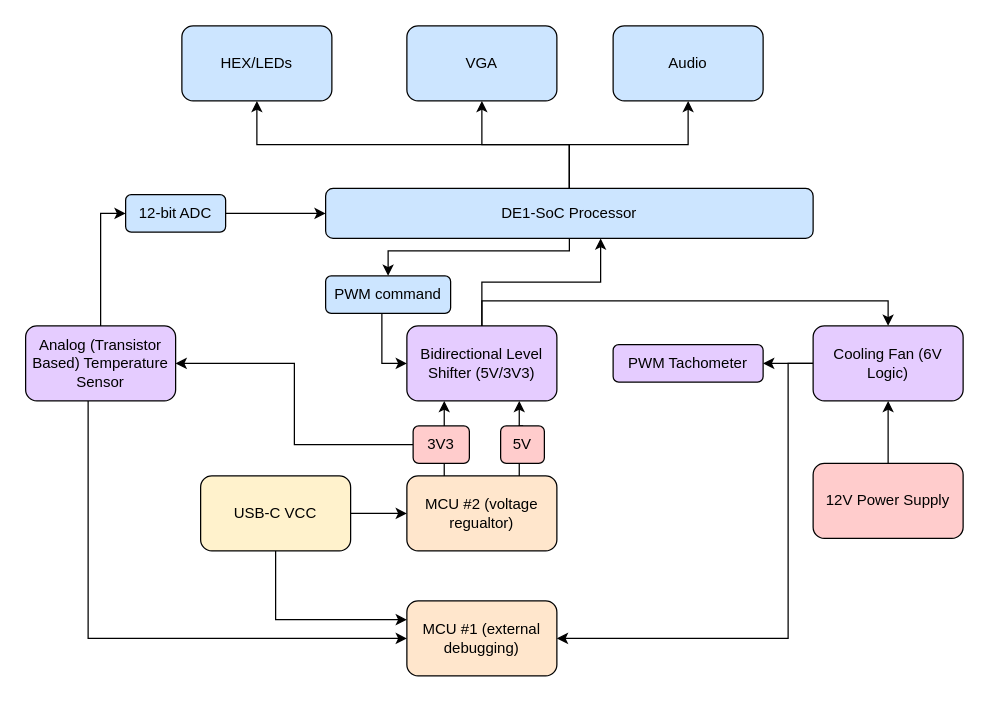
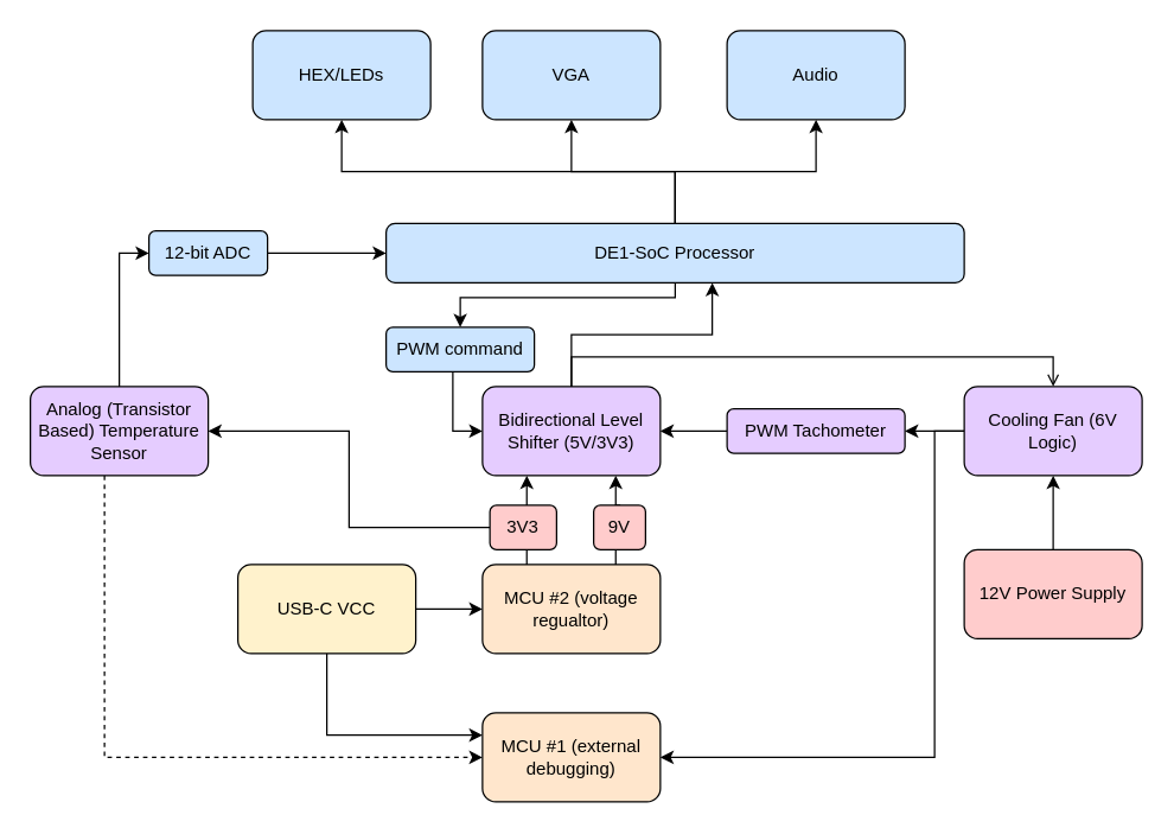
  <mxCell id="0" />
  <mxCell id="1" parent="0" />
  <mxCell id="2" style="edgeStyle=orthogonalEdgeStyle;rounded=0;orthogonalLoop=1;jettySize=auto;html=1;entryX=0.5;entryY=1;entryDx=0;entryDy=0;" parent="1" source="6" target="19" edge="1"><mxGeometry relative="1" as="geometry" /></mxCell>
  <mxCell id="3" style="edgeStyle=orthogonalEdgeStyle;rounded=0;orthogonalLoop=1;jettySize=auto;html=1;entryX=0.5;entryY=1;entryDx=0;entryDy=0;" parent="1" source="6" target="18" edge="1"><mxGeometry relative="1" as="geometry" /></mxCell>
  <mxCell id="4" style="edgeStyle=orthogonalEdgeStyle;rounded=0;orthogonalLoop=1;jettySize=auto;html=1;entryX=0.5;entryY=1;entryDx=0;entryDy=0;" parent="1" source="6" target="20" edge="1"><mxGeometry relative="1" as="geometry" /></mxCell>
  <mxCell id="5" style="edgeStyle=orthogonalEdgeStyle;rounded=0;orthogonalLoop=1;jettySize=auto;html=1;entryX=0.5;entryY=0;entryDx=0;entryDy=0;" parent="1" source="6" target="35" edge="1"><mxGeometry relative="1" as="geometry"><Array as="points"><mxPoint x="455" y="200" /><mxPoint x="310" y="200" /></Array></mxGeometry></mxCell>
  <mxCell id="6" value="DE1-SoC Processor" style="rounded=1;whiteSpace=wrap;html=1;fillColor=#CCE5FF;" parent="1" vertex="1"><mxGeometry x="260" y="150" width="390" height="40" as="geometry" /></mxCell>
  <mxCell id="7" value="MCU #2 (voltage regualtor)" style="rounded=1;whiteSpace=wrap;html=1;fillColor=#FFE6CC;" parent="1" vertex="1"><mxGeometry x="325" y="380" width="120" height="60" as="geometry" /></mxCell>
  <mxCell id="8" value="MCU #1 (external debugging)" style="rounded=1;whiteSpace=wrap;html=1;fillColor=#FFE6CC;" parent="1" vertex="1"><mxGeometry x="325" y="480" width="120" height="60" as="geometry" /></mxCell>
  <mxCell id="9" value="" style="edgeStyle=orthogonalEdgeStyle;rounded=0;orthogonalLoop=1;jettySize=auto;html=1;" parent="1" source="11" target="37" edge="1"><mxGeometry relative="1" as="geometry" /></mxCell>
  <mxCell id="10" style="edgeStyle=orthogonalEdgeStyle;rounded=0;orthogonalLoop=1;jettySize=auto;html=1;entryX=1;entryY=0.5;entryDx=0;entryDy=0;" parent="1" source="11" target="8" edge="1"><mxGeometry relative="1" as="geometry"><Array as="points"><mxPoint x="630" y="290" /><mxPoint x="630" y="510" /></Array></mxGeometry></mxCell>
  <mxCell id="11" value="Cooling Fan (6V Logic)" style="rounded=1;whiteSpace=wrap;html=1;fillColor=#E5CCFF;" parent="1" vertex="1"><mxGeometry x="650" y="260" width="120" height="60" as="geometry" /></mxCell>
- <mxCell id="12" style="edgeStyle=orthogonalEdgeStyle;rounded=0;orthogonalLoop=1;jettySize=auto;html=1;entryX=0;entryY=0.5;entryDx=0;entryDy=0;" parent="1" source="14" target="8" edge="1"><mxGeometry relative="1" as="geometry"><Array as="points"><mxPoint x="70" y="510" /></Array></mxGeometry></mxCell>
+ <mxCell id="12" style="edgeStyle=orthogonalEdgeStyle;rounded=0;orthogonalLoop=1;jettySize=auto;html=1;entryX=0;entryY=0.5;entryDx=0;entryDy=0;dashed=1;" parent="1" source="14" target="8" edge="1"><mxGeometry relative="1" as="geometry"><Array as="points"><mxPoint x="70" y="510" /></Array></mxGeometry></mxCell>
  <mxCell id="13" style="edgeStyle=orthogonalEdgeStyle;rounded=0;orthogonalLoop=1;jettySize=auto;html=1;entryX=0;entryY=0.5;entryDx=0;entryDy=0;" parent="1" source="14" target="31" edge="1"><mxGeometry relative="1" as="geometry" /></mxCell>
  <mxCell id="14" value="Analog (Transistor Based) Temperature Sensor" style="rounded=1;whiteSpace=wrap;html=1;fillColor=#E5CCFF;" parent="1" vertex="1"><mxGeometry x="20" y="260" width="120" height="60" as="geometry" /></mxCell>
- <mxCell id="15" style="edgeStyle=orthogonalEdgeStyle;rounded=0;orthogonalLoop=1;jettySize=auto;html=1;" parent="1" source="17" target="11" edge="1"><mxGeometry relative="1" as="geometry"><Array as="points"><mxPoint x="385" y="240" /><mxPoint x="710" y="240" /></Array></mxGeometry></mxCell>
+ <mxCell id="15" style="edgeStyle=orthogonalEdgeStyle;rounded=0;orthogonalLoop=1;jettySize=auto;html=1;endArrow=open;" parent="1" source="17" target="11" edge="1"><mxGeometry relative="1" as="geometry"><Array as="points"><mxPoint x="385" y="240" /><mxPoint x="710" y="240" /></Array></mxGeometry></mxCell>
  <mxCell id="16" style="edgeStyle=orthogonalEdgeStyle;rounded=0;orthogonalLoop=1;jettySize=auto;html=1;" parent="1" source="17" target="6" edge="1"><mxGeometry relative="1" as="geometry"><Array as="points"><mxPoint x="385" y="225" /><mxPoint x="480" y="225" /></Array></mxGeometry></mxCell>
  <mxCell id="17" value="Bidirectional Level Shifter (5V/3V3)" style="rounded=1;whiteSpace=wrap;html=1;fillColor=#E5CCFF;" parent="1" vertex="1"><mxGeometry x="325" y="260" width="120" height="60" as="geometry" /></mxCell>
  <mxCell id="18" value="VGA" style="rounded=1;whiteSpace=wrap;html=1;fillColor=#CCE5FF;" parent="1" vertex="1"><mxGeometry x="325" y="20" width="120" height="60" as="geometry" /></mxCell>
- <mxCell id="19" value="HEX/LEDs" style="rounded=1;whiteSpace=wrap;html=1;fillColor=#CCE5FF;" parent="1" vertex="1"><mxGeometry x="145" y="20" width="120" height="60" as="geometry" /></mxCell>
+ <mxCell id="19" value="HEX/LEDs" style="rounded=1;whiteSpace=wrap;html=1;fillColor=#CCE5FF;" parent="1" vertex="1"><mxGeometry x="170" y="20" width="120" height="60" as="geometry" /></mxCell>
  <mxCell id="20" value="Audio" style="rounded=1;whiteSpace=wrap;html=1;fillColor=#CCE5FF;" parent="1" vertex="1"><mxGeometry x="490" y="20" width="120" height="60" as="geometry" /></mxCell>
  <mxCell id="21" style="edgeStyle=orthogonalEdgeStyle;rounded=0;orthogonalLoop=1;jettySize=auto;html=1;entryX=0.5;entryY=1;entryDx=0;entryDy=0;" parent="1" source="22" target="11" edge="1"><mxGeometry relative="1" as="geometry" /></mxCell>
  <mxCell id="22" value="12V Power Supply" style="rounded=1;whiteSpace=wrap;html=1;fillColor=#FFCCCC;" parent="1" vertex="1"><mxGeometry x="650" y="370" width="120" height="60" as="geometry" /></mxCell>
  <mxCell id="23" style="edgeStyle=orthogonalEdgeStyle;rounded=0;orthogonalLoop=1;jettySize=auto;html=1;entryX=0;entryY=0.5;entryDx=0;entryDy=0;" parent="1" source="25" target="7" edge="1"><mxGeometry relative="1" as="geometry" /></mxCell>
  <mxCell id="24" style="edgeStyle=orthogonalEdgeStyle;rounded=0;orthogonalLoop=1;jettySize=auto;html=1;entryX=0;entryY=0.25;entryDx=0;entryDy=0;" edge="1" parent="1" source="25" target="8"><mxGeometry relative="1" as="geometry"><Array as="points"><mxPoint x="220" y="495" /></Array></mxGeometry></mxCell>
  <mxCell id="25" value="USB-C VCC" style="rounded=1;whiteSpace=wrap;html=1;fillColor=#fff2cc;" parent="1" vertex="1"><mxGeometry x="160" y="380" width="120" height="60" as="geometry" /></mxCell>
  <mxCell id="26" style="edgeStyle=orthogonalEdgeStyle;rounded=0;orthogonalLoop=1;jettySize=auto;html=1;entryX=0.5;entryY=1;entryDx=0;entryDy=0;" parent="1" source="33" edge="1"><mxGeometry relative="1" as="geometry"><mxPoint x="414.9" y="380" as="sourcePoint" /><mxPoint x="414.9" y="320" as="targetPoint" /><Array as="points"><mxPoint x="414.9" y="340" /></Array></mxGeometry></mxCell>
  <mxCell id="27" style="edgeStyle=orthogonalEdgeStyle;rounded=0;orthogonalLoop=1;jettySize=auto;html=1;entryX=0.5;entryY=1;entryDx=0;entryDy=0;" parent="1" edge="1"><mxGeometry relative="1" as="geometry"><mxPoint x="354.89" y="380" as="sourcePoint" /><mxPoint x="354.89" y="320" as="targetPoint" /></mxGeometry></mxCell>
  <mxCell id="28" style="edgeStyle=orthogonalEdgeStyle;rounded=0;orthogonalLoop=1;jettySize=auto;html=1;entryX=1;entryY=0.5;entryDx=0;entryDy=0;" edge="1" parent="1" source="29" target="14"><mxGeometry relative="1" as="geometry" /></mxCell>
  <mxCell id="29" value="3V3" style="html=1;align=center;verticalAlign=middle;whiteSpace=wrap;rounded=1;fillColor=#FFCCCC;" parent="1" vertex="1"><mxGeometry x="330" y="340" width="45" height="30" as="geometry" /></mxCell>
  <mxCell id="30" style="edgeStyle=orthogonalEdgeStyle;rounded=0;orthogonalLoop=1;jettySize=auto;html=1;entryX=0;entryY=0.5;entryDx=0;entryDy=0;" parent="1" source="31" target="6" edge="1"><mxGeometry relative="1" as="geometry" /></mxCell>
  <mxCell id="31" value="12-bit ADC" style="html=1;align=center;verticalAlign=middle;whiteSpace=wrap;rounded=1;fillColor=#CCE5FF;" parent="1" vertex="1"><mxGeometry x="100" y="155" width="80" height="30" as="geometry" /></mxCell>
  <mxCell id="32" value="" style="edgeStyle=orthogonalEdgeStyle;rounded=0;orthogonalLoop=1;jettySize=auto;html=1;entryX=0.5;entryY=1;entryDx=0;entryDy=0;" parent="1" target="33" edge="1"><mxGeometry relative="1" as="geometry"><mxPoint x="414.9" y="380" as="sourcePoint" /><mxPoint x="414.9" y="320" as="targetPoint" /><Array as="points"><mxPoint x="414.9" y="340" /></Array></mxGeometry></mxCell>
- <mxCell id="33" value="5V" style="html=1;align=center;verticalAlign=middle;whiteSpace=wrap;rounded=1;fillColor=#FFCCCC;" parent="1" vertex="1"><mxGeometry x="400" y="340" width="35" height="30" as="geometry" /></mxCell>
+ <mxCell id="33" value="9V" style="html=1;align=center;verticalAlign=middle;whiteSpace=wrap;rounded=1;fillColor=#FFCCCC;" parent="1" vertex="1"><mxGeometry x="400" y="340" width="35" height="30" as="geometry" /></mxCell>
  <mxCell id="34" style="edgeStyle=orthogonalEdgeStyle;rounded=0;orthogonalLoop=1;jettySize=auto;html=1;entryX=0;entryY=0.5;entryDx=0;entryDy=0;" parent="1" source="35" target="17" edge="1"><mxGeometry relative="1" as="geometry"><Array as="points"><mxPoint x="305" y="290" /></Array></mxGeometry></mxCell>
  <mxCell id="35" value="PWM command" style="html=1;align=center;verticalAlign=middle;whiteSpace=wrap;rounded=1;fillColor=#CCE5FF;" parent="1" vertex="1"><mxGeometry x="260" y="220" width="100" height="30" as="geometry" /></mxCell>
+ <mxCell id="36" style="edgeStyle=orthogonalEdgeStyle;rounded=0;orthogonalLoop=1;jettySize=auto;html=1;entryX=1;entryY=0.5;entryDx=0;entryDy=0;" parent="1" source="37" target="17" edge="1"><mxGeometry relative="1" as="geometry" /></mxCell>
  <mxCell id="37" value="PWM Tachometer" style="html=1;align=center;verticalAlign=middle;whiteSpace=wrap;rounded=1;fillColor=#E5CCFF;" parent="1" vertex="1"><mxGeometry x="490" y="275" width="120" height="30" as="geometry" /></mxCell>
